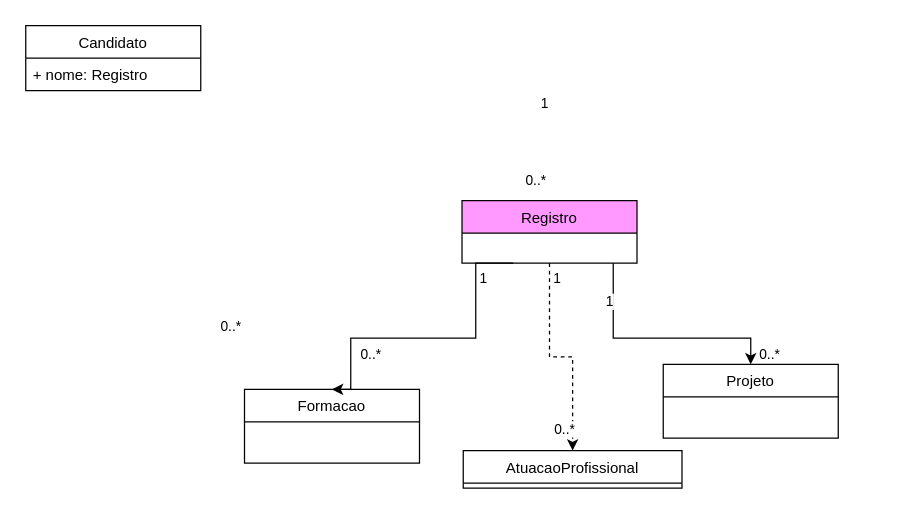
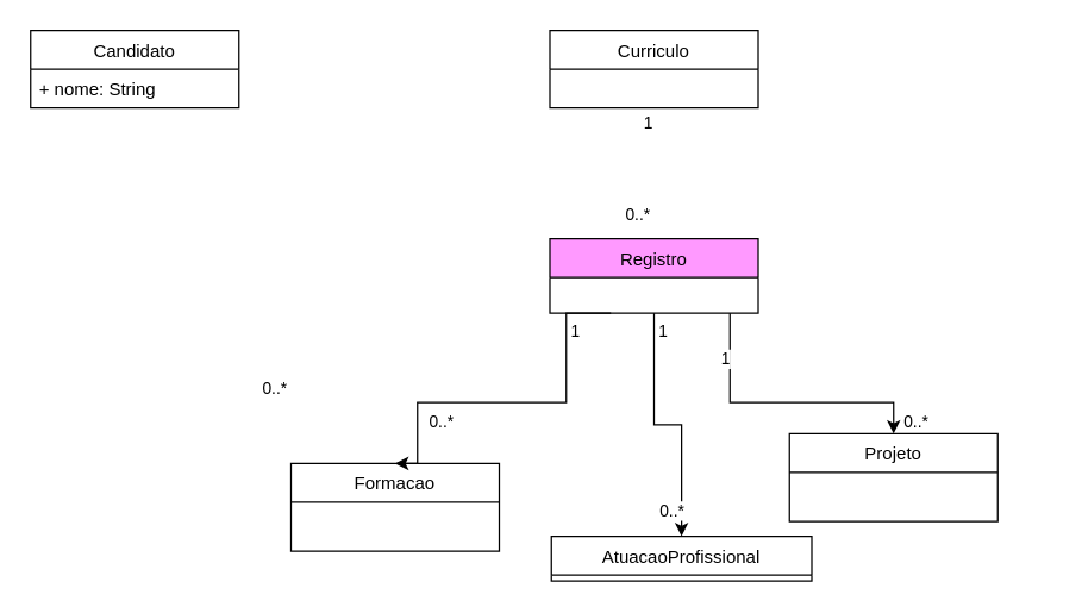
  <mxCell id="0" />
  <mxCell id="1" parent="0" />
  <mxCell id="2" value="Candidato" style="swimlane;fontStyle=0;childLayout=stackLayout;horizontal=1;startSize=26;fillColor=none;horizontalStack=0;resizeParent=1;resizeParentMax=0;resizeLast=0;collapsible=1;marginBottom=0;" parent="1" vertex="1"><mxGeometry x="20" y="20" width="140" height="52" as="geometry" /></mxCell>
- <mxCell id="3" value="+ nome: Registro" style="text;strokeColor=none;fillColor=none;align=left;verticalAlign=top;spacingLeft=4;spacingRight=4;overflow=hidden;rotatable=0;points=[[0,0.5],[1,0.5]];portConstraint=eastwest;" parent="2" vertex="1"><mxGeometry y="26" width="140" height="26" as="geometry" /></mxCell>
+ <mxCell id="3" value="+ nome: String" style="text;strokeColor=none;fillColor=none;align=left;verticalAlign=top;spacingLeft=4;spacingRight=4;overflow=hidden;rotatable=0;points=[[0,0.5],[1,0.5]];portConstraint=eastwest;" parent="2" vertex="1"><mxGeometry y="26" width="140" height="26" as="geometry" /></mxCell>
  <mxCell id="4" style="edgeStyle=orthogonalEdgeStyle;rounded=0;orthogonalLoop=1;jettySize=auto;html=1;entryX=0.5;entryY=0;entryDx=0;entryDy=0;" parent="1" target="14" edge="1"><mxGeometry relative="1" as="geometry"><Array as="points"><mxPoint x="490" y="270" /><mxPoint x="600" y="270" /></Array><mxPoint x="490" y="210" as="sourcePoint" /></mxGeometry></mxCell>
+ <mxCell id="5" value="Curriculo" style="swimlane;fontStyle=0;childLayout=stackLayout;horizontal=1;startSize=26;fillColor=none;horizontalStack=0;resizeParent=1;resizeParentMax=0;resizeLast=0;collapsible=1;marginBottom=0;" parent="1" vertex="1"><mxGeometry x="369" y="20" width="140" height="52" as="geometry" /></mxCell>
  <mxCell id="6" value="Formacao" style="swimlane;fontStyle=0;childLayout=stackLayout;horizontal=1;startSize=26;fillColor=none;horizontalStack=0;resizeParent=1;resizeParentMax=0;resizeLast=0;collapsible=1;marginBottom=0;" parent="1" vertex="1"><mxGeometry x="195" y="311" width="140" height="59" as="geometry" /></mxCell>
  <mxCell id="7" style="edgeStyle=orthogonalEdgeStyle;rounded=0;orthogonalLoop=1;jettySize=auto;html=1;entryX=0.5;entryY=0;entryDx=0;entryDy=0;" parent="1" target="6" edge="1"><mxGeometry relative="1" as="geometry"><mxPoint x="410" y="210" as="sourcePoint" /><mxPoint x="200" y="89.998" as="targetPoint" /><Array as="points"><mxPoint x="380" y="210" /><mxPoint x="380" y="270" /><mxPoint x="280" y="270" /></Array></mxGeometry></mxCell>
  <mxCell id="8" value="0..*" style="edgeLabel;html=1;align=center;verticalAlign=middle;resizable=0;points=[];" parent="7" vertex="1" connectable="0"><mxGeometry x="-0.78" relative="1" as="geometry"><mxPoint x="-200" y="50" as="offset" /></mxGeometry></mxCell>
  <mxCell id="9" value="1" style="edgeLabel;html=1;align=center;verticalAlign=middle;resizable=0;points=[];" parent="7" vertex="1" connectable="0"><mxGeometry x="0.704" y="1" relative="1" as="geometry"><mxPoint x="205" y="-50" as="offset" /></mxGeometry></mxCell>
- <mxCell id="10" style="edgeStyle=orthogonalEdgeStyle;rounded=0;orthogonalLoop=1;jettySize=auto;html=1;entryX=0.5;entryY=0;entryDx=0;entryDy=0;dashed=1;" edge="1" parent="1" source="11" target="16"><mxGeometry relative="1" as="geometry" /></mxCell>
+ <mxCell id="10" style="edgeStyle=orthogonalEdgeStyle;rounded=0;orthogonalLoop=1;jettySize=auto;html=1;entryX=0.5;entryY=0;entryDx=0;entryDy=0;" edge="1" parent="1" source="11" target="16"><mxGeometry relative="1" as="geometry" /></mxCell>
  <mxCell id="11" value="Registro" style="swimlane;fontStyle=0;childLayout=stackLayout;horizontal=1;startSize=26;fillColor=#FF99FF;horizontalStack=0;resizeParent=1;resizeParentMax=0;resizeLast=0;collapsible=1;marginBottom=0;" parent="1" vertex="1"><mxGeometry x="369" y="160" width="140" height="50" as="geometry" /></mxCell>
  <mxCell id="12" value="0..*" style="edgeLabel;html=1;align=center;verticalAlign=middle;resizable=0;points=[];" parent="1" vertex="1" connectable="0"><mxGeometry x="427.421" y="143" as="geometry" /></mxCell>
  <mxCell id="13" value="1" style="edgeLabel;html=1;align=center;verticalAlign=middle;resizable=0;points=[];" parent="1" vertex="1" connectable="0"><mxGeometry x="434" y="81.263" as="geometry" /></mxCell>
  <mxCell id="14" value="Projeto" style="swimlane;fontStyle=0;childLayout=stackLayout;horizontal=1;startSize=26;fillColor=none;horizontalStack=0;resizeParent=1;resizeParentMax=0;resizeLast=0;collapsible=1;marginBottom=0;" parent="1" vertex="1"><mxGeometry x="530" y="291" width="140" height="59" as="geometry" /></mxCell>
  <mxCell id="15" value="0..*" style="edgeLabel;html=1;align=center;verticalAlign=middle;resizable=0;points=[];" parent="1" vertex="1" connectable="0"><mxGeometry x="704.001" y="270" as="geometry"><mxPoint x="-90" y="12" as="offset" /></mxGeometry></mxCell>
  <mxCell id="16" value="AtuacaoProfissional" style="swimlane;fontStyle=0;childLayout=stackLayout;horizontal=1;startSize=26;fillColor=none;horizontalStack=0;resizeParent=1;resizeParentMax=0;resizeLast=0;collapsible=1;marginBottom=0;" vertex="1" parent="1"><mxGeometry x="370" y="360" width="175" height="30" as="geometry" /></mxCell>
  <mxCell id="17" value="1" style="edgeLabel;html=1;align=center;verticalAlign=middle;resizable=0;points=[];" vertex="1" connectable="0" parent="1"><mxGeometry x="505" y="230" as="geometry"><mxPoint x="-61" y="-9" as="offset" /></mxGeometry></mxCell>
  <mxCell id="18" value="1" style="edgeLabel;html=1;align=center;verticalAlign=middle;resizable=0;points=[];" vertex="1" connectable="0" parent="1"><mxGeometry x="446" y="230" as="geometry"><mxPoint x="-61" y="-9" as="offset" /></mxGeometry></mxCell>
  <mxCell id="19" value="0..*" style="edgeLabel;html=1;align=center;verticalAlign=middle;resizable=0;points=[];" vertex="1" connectable="0" parent="1"><mxGeometry x="540.001" y="330" as="geometry"><mxPoint x="-90" y="12" as="offset" /></mxGeometry></mxCell>
  <mxCell id="20" value="0..*" style="edgeLabel;html=1;align=center;verticalAlign=middle;resizable=0;points=[];" vertex="1" connectable="0" parent="1"><mxGeometry x="385.001" y="270" as="geometry"><mxPoint x="-90" y="12" as="offset" /></mxGeometry></mxCell>
